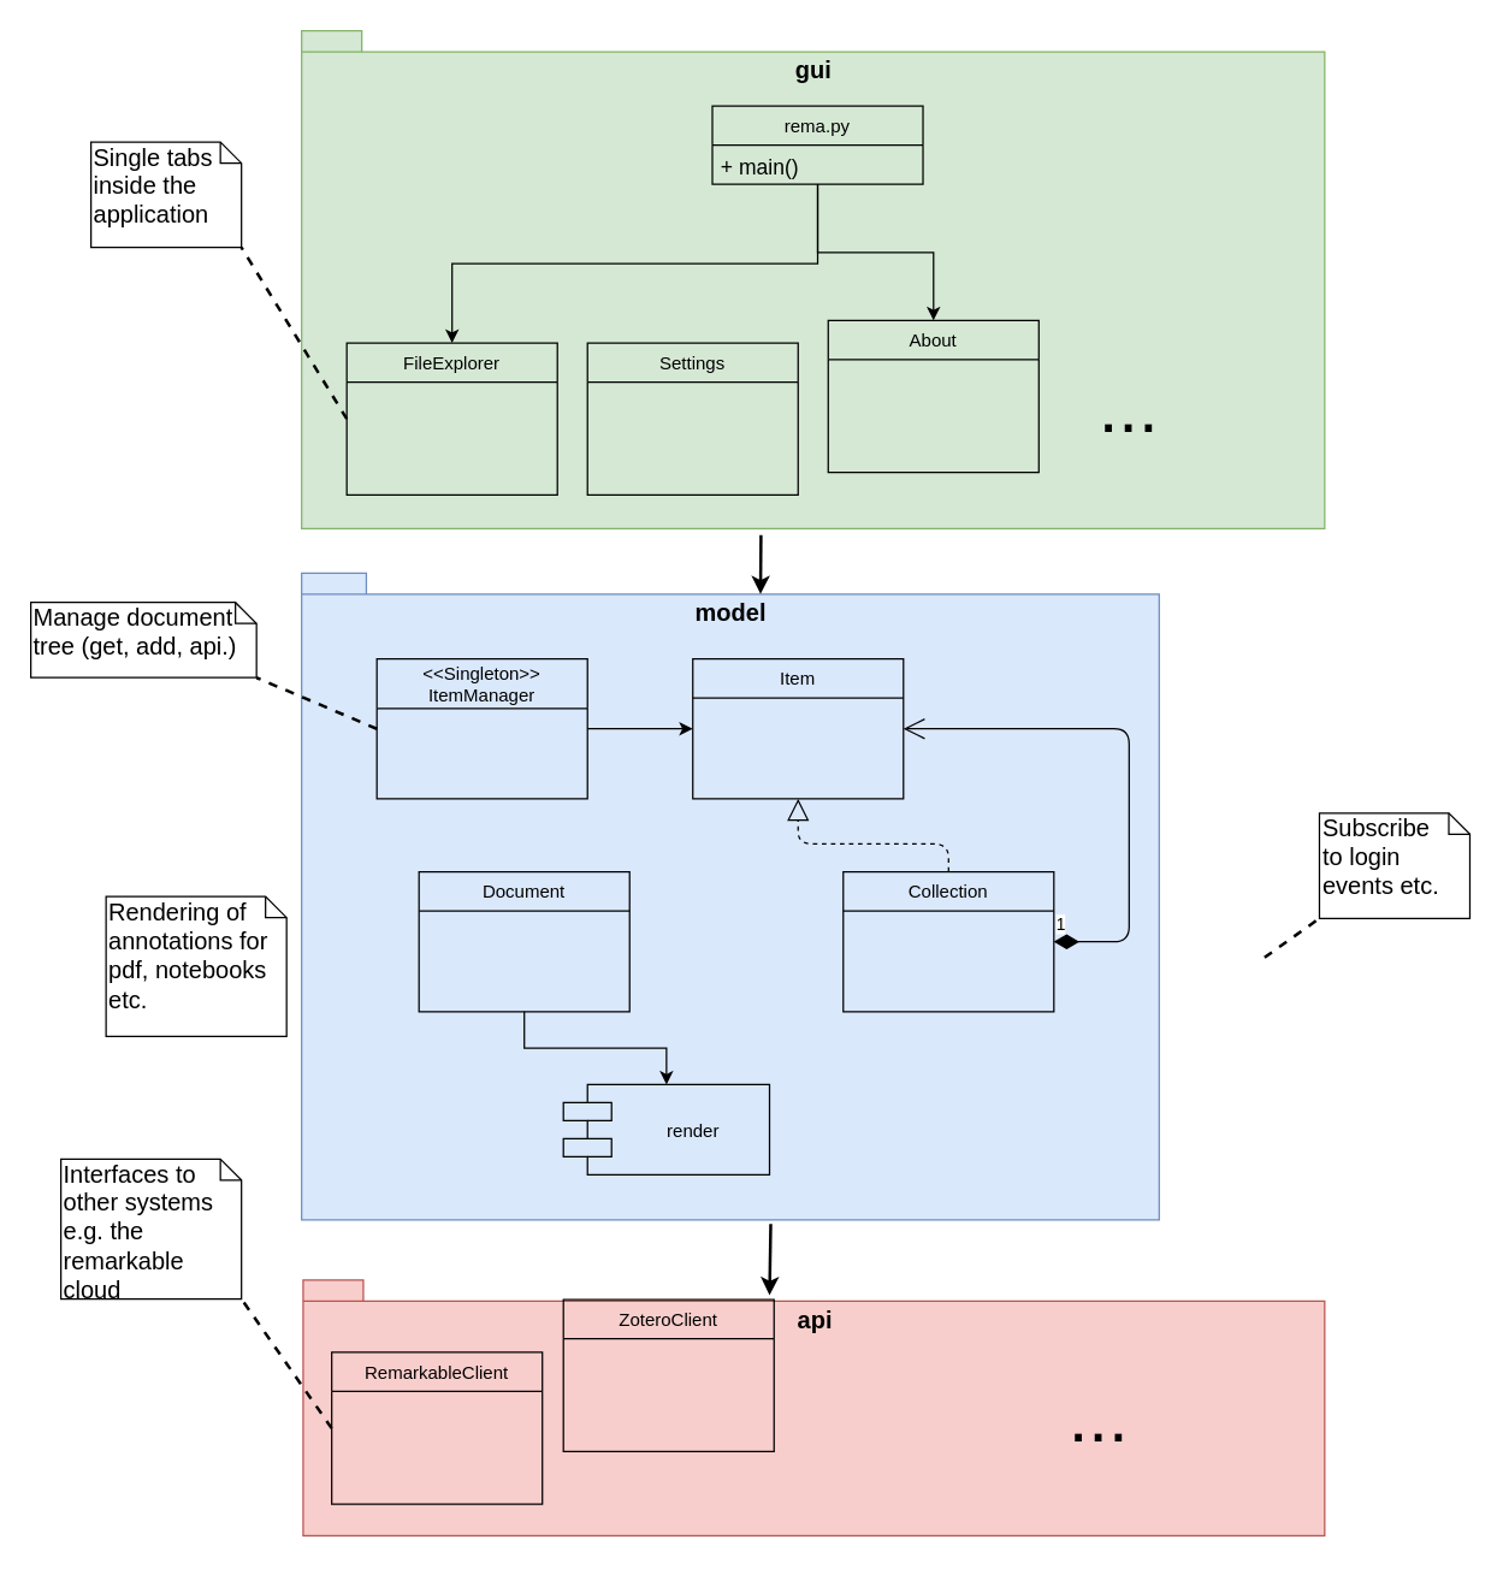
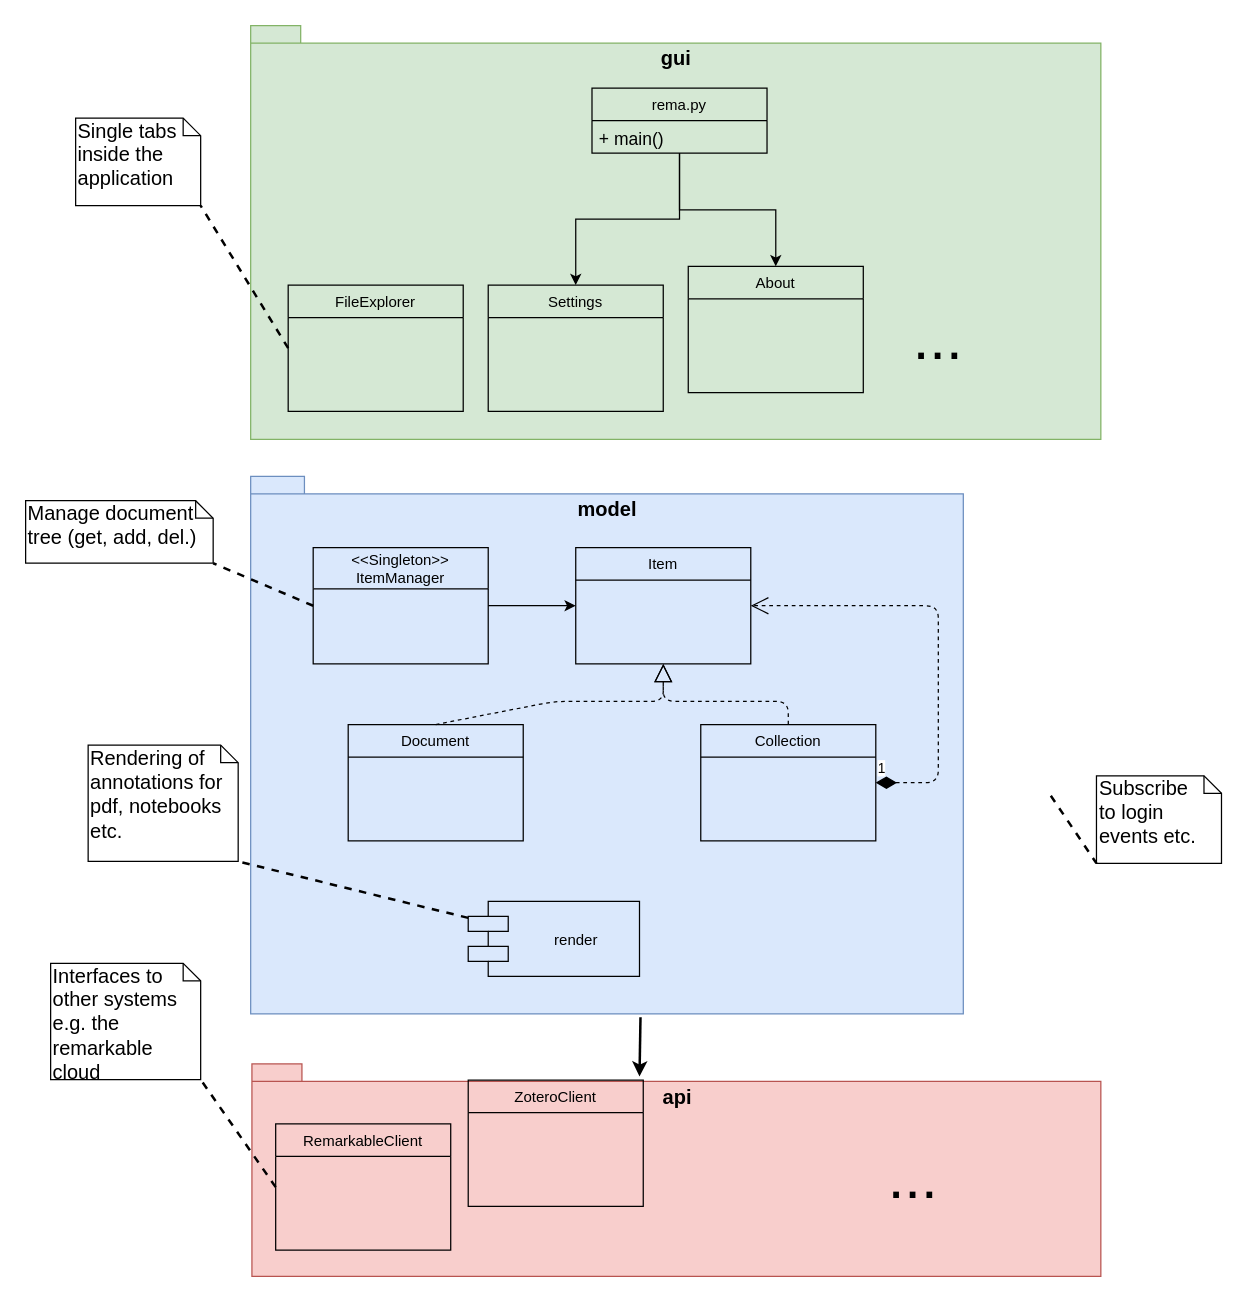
  <mxCell id="0" />
  <mxCell id="1" parent="0" />
  <mxCell id="2" value="gui" style="shape=folder;fontStyle=1;spacingTop=10;tabWidth=40;tabHeight=14;tabPosition=left;html=1;verticalAlign=top;fillColor=#d5e8d4;strokeColor=#82b366;fontSize=16;" parent="1" vertex="1"><mxGeometry x="200" y="20" width="680" height="331" as="geometry" /></mxCell>
  <mxCell id="3" value="model" style="shape=folder;fontStyle=1;spacingTop=10;tabWidth=40;tabHeight=14;tabPosition=left;html=1;verticalAlign=top;fillColor=#dae8fc;strokeColor=#6c8ebf;fontSize=16;" parent="1" vertex="1"><mxGeometry x="200" y="380.5" width="570" height="430" as="geometry" /></mxCell>
  <mxCell id="4" value="api" style="shape=folder;fontStyle=1;spacingTop=10;tabWidth=40;tabHeight=14;tabPosition=left;html=1;verticalAlign=top;fillColor=#f8cecc;strokeColor=#b85450;fontSize=16;" parent="1" vertex="1"><mxGeometry x="201" y="850.5" width="679" height="170" as="geometry" /></mxCell>
  <mxCell id="5" value="FileExplorer" style="swimlane;fontStyle=0;childLayout=stackLayout;horizontal=1;startSize=26;fillColor=none;horizontalStack=0;resizeParent=1;resizeParentMax=0;resizeLast=0;collapsible=1;marginBottom=0;" parent="1" vertex="1"><mxGeometry x="230" y="227.5" width="140" height="101" as="geometry" /></mxCell>
  <mxCell id="6" value="Settings" style="swimlane;fontStyle=0;childLayout=stackLayout;horizontal=1;startSize=26;fillColor=none;horizontalStack=0;resizeParent=1;resizeParentMax=0;resizeLast=0;collapsible=1;marginBottom=0;" parent="1" vertex="1"><mxGeometry x="390" y="227.5" width="140" height="101" as="geometry" /></mxCell>
  <mxCell id="7" value="About" style="swimlane;fontStyle=0;childLayout=stackLayout;horizontal=1;startSize=26;fillColor=none;horizontalStack=0;resizeParent=1;resizeParentMax=0;resizeLast=0;collapsible=1;marginBottom=0;" parent="1" vertex="1"><mxGeometry x="550" y="212.5" width="140" height="101" as="geometry" /></mxCell>
  <mxCell id="8" style="edgeStyle=orthogonalEdgeStyle;rounded=0;orthogonalLoop=1;jettySize=auto;html=1;entryX=0;entryY=0.5;entryDx=0;entryDy=0;" parent="1" source="9" target="10" edge="1"><mxGeometry relative="1" as="geometry" /></mxCell>
  <mxCell id="9" value="&lt;&lt;Singleton&gt;&gt;&#10;ItemManager" style="swimlane;fontStyle=0;childLayout=stackLayout;horizontal=1;startSize=33;fillColor=none;horizontalStack=0;resizeParent=1;resizeParentMax=0;resizeLast=0;collapsible=1;marginBottom=0;" parent="1" vertex="1"><mxGeometry x="250" y="437.5" width="140" height="93" as="geometry" /></mxCell>
  <mxCell id="10" value="Item" style="swimlane;fontStyle=0;childLayout=stackLayout;horizontal=1;startSize=26;fillColor=none;horizontalStack=0;resizeParent=1;resizeParentMax=0;resizeLast=0;collapsible=1;marginBottom=0;" parent="1" vertex="1"><mxGeometry x="460" y="437.5" width="140" height="93" as="geometry" /></mxCell>
- <mxCell id="11" style="edgeStyle=orthogonalEdgeStyle;rounded=0;orthogonalLoop=1;jettySize=auto;html=1;" parent="1" source="12" target="17" edge="1"><mxGeometry relative="1" as="geometry" /></mxCell>
  <mxCell id="12" value="Document" style="swimlane;fontStyle=0;childLayout=stackLayout;horizontal=1;startSize=26;fillColor=none;horizontalStack=0;resizeParent=1;resizeParentMax=0;resizeLast=0;collapsible=1;marginBottom=0;" parent="1" vertex="1"><mxGeometry x="278" y="579" width="140" height="93" as="geometry" /></mxCell>
  <mxCell id="13" value="Collection" style="swimlane;fontStyle=0;childLayout=stackLayout;horizontal=1;startSize=26;fillColor=none;horizontalStack=0;resizeParent=1;resizeParentMax=0;resizeLast=0;collapsible=1;marginBottom=0;" parent="1" vertex="1"><mxGeometry x="560" y="579" width="140" height="93" as="geometry" /></mxCell>
+ <mxCell id="14" value="" style="endArrow=block;dashed=1;endFill=0;endSize=12;html=1;entryX=0.5;entryY=1;entryDx=0;entryDy=0;exitX=0.5;exitY=0;exitDx=0;exitDy=0;" parent="1" source="12" target="10" edge="1"><mxGeometry width="160" relative="1" as="geometry"><mxPoint x="200" y="1040.5" as="sourcePoint" /><mxPoint x="360" y="1040.5" as="targetPoint" /><Array as="points"><mxPoint x="443" y="560.5" /><mxPoint x="530" y="560.5" /></Array></mxGeometry></mxCell>
  <mxCell id="15" value="" style="endArrow=block;dashed=1;endFill=0;endSize=12;html=1;exitX=0.5;exitY=0;exitDx=0;exitDy=0;" parent="1" source="13" edge="1"><mxGeometry width="160" relative="1" as="geometry"><mxPoint x="453" y="589" as="sourcePoint" /><mxPoint x="530" y="530.5" as="targetPoint" /><Array as="points"><mxPoint x="630" y="560.5" /><mxPoint x="530" y="560.5" /></Array></mxGeometry></mxCell>
- <mxCell id="16" value="1" style="endArrow=open;html=1;endSize=12;startArrow=diamondThin;startSize=14;startFill=1;edgeStyle=orthogonalEdgeStyle;align=left;verticalAlign=bottom;exitX=1;exitY=0.5;exitDx=0;exitDy=0;entryX=1;entryY=0.5;entryDx=0;entryDy=0;" parent="1" source="13" target="10" edge="1"><mxGeometry x="-1" y="3" relative="1" as="geometry"><mxPoint x="200" y="1040.5" as="sourcePoint" /><mxPoint x="360" y="1040.5" as="targetPoint" /><Array as="points"><mxPoint x="750" y="625.5" /><mxPoint x="750" y="484.5" /></Array></mxGeometry></mxCell>
+ <mxCell id="16" value="1" style="endArrow=open;html=1;endSize=12;startArrow=diamondThin;startSize=14;startFill=1;edgeStyle=orthogonalEdgeStyle;align=left;verticalAlign=bottom;exitX=1;exitY=0.5;exitDx=0;exitDy=0;entryX=1;entryY=0.5;entryDx=0;entryDy=0;dashed=1;" parent="1" source="13" target="10" edge="1"><mxGeometry x="-1" y="3" relative="1" as="geometry"><mxPoint x="200" y="1040.5" as="sourcePoint" /><mxPoint x="360" y="1040.5" as="targetPoint" /><Array as="points"><mxPoint x="750" y="625.5" /><mxPoint x="750" y="484.5" /></Array></mxGeometry></mxCell>
  <mxCell id="17" value="render" style="shape=component;align=center;spacingLeft=36;fillColor=none;" parent="1" vertex="1"><mxGeometry x="374" y="720.5" width="137" height="60" as="geometry" /></mxCell>
  <mxCell id="18" value="RemarkableClient" style="swimlane;fontStyle=0;childLayout=stackLayout;horizontal=1;startSize=26;fillColor=none;horizontalStack=0;resizeParent=1;resizeParentMax=0;resizeLast=0;collapsible=1;marginBottom=0;" parent="1" vertex="1"><mxGeometry x="220" y="898.5" width="140" height="101" as="geometry" /></mxCell>
  <mxCell id="19" value="ZoteroClient" style="swimlane;fontStyle=0;childLayout=stackLayout;horizontal=1;startSize=26;fillColor=none;horizontalStack=0;resizeParent=1;resizeParentMax=0;resizeLast=0;collapsible=1;marginBottom=0;" parent="1" vertex="1"><mxGeometry x="374" y="863.5" width="140" height="101" as="geometry" /></mxCell>
  <mxCell id="20" value="&lt;font style=&quot;font-size: 48px&quot;&gt;...&lt;/font&gt;" style="text;html=1;strokeColor=none;fillColor=none;align=center;verticalAlign=middle;whiteSpace=wrap;rounded=0;" parent="1" vertex="1"><mxGeometry x="710" y="931" width="40" height="20" as="geometry" /></mxCell>
  <mxCell id="21" value="&lt;font style=&quot;font-size: 48px&quot;&gt;...&lt;/font&gt;" style="text;html=1;strokeColor=none;fillColor=none;align=center;verticalAlign=middle;whiteSpace=wrap;rounded=0;" parent="1" vertex="1"><mxGeometry x="730" y="260" width="40" height="20" as="geometry" /></mxCell>
- <mxCell id="22" value="" style="endArrow=classic;html=1;entryX=0;entryY=0;entryDx=305;entryDy=14;entryPerimeter=0;exitX=0.449;exitY=1.013;exitDx=0;exitDy=0;exitPerimeter=0;strokeWidth=2;" parent="1" source="2" target="3" edge="1"><mxGeometry width="50" height="50" relative="1" as="geometry"><mxPoint x="200" y="1090.5" as="sourcePoint" /><mxPoint x="250" y="1040.5" as="targetPoint" /></mxGeometry></mxCell>
  <mxCell id="23" value="" style="endArrow=classic;html=1;strokeWidth=2;exitX=0.547;exitY=1.006;exitDx=0;exitDy=0;exitPerimeter=0;" parent="1" source="3" edge="1"><mxGeometry width="50" height="50" relative="1" as="geometry"><mxPoint x="511" y="820.5" as="sourcePoint" /><mxPoint x="511" y="860.5" as="targetPoint" /></mxGeometry></mxCell>
- <mxCell id="24" value="Subscribe &lt;br&gt;to&amp;nbsp;login events etc." style="shape=note;whiteSpace=wrap;html=1;size=14;verticalAlign=top;align=left;spacingTop=-6;fillColor=none;fontSize=16;" parent="1" vertex="1"><mxGeometry x="876.5" y="540" width="100" height="70" as="geometry" /></mxCell>
+ <mxCell id="24" value="Subscribe &lt;br&gt;to&amp;nbsp;login events etc." style="shape=note;whiteSpace=wrap;html=1;size=14;verticalAlign=top;align=left;spacingTop=-6;fillColor=none;fontSize=16;" parent="1" vertex="1"><mxGeometry x="876.5" y="620" width="100" height="70" as="geometry" /></mxCell>
  <mxCell id="25" value="" style="endArrow=none;dashed=1;html=1;strokeWidth=2;fontSize=16;entryX=0;entryY=1;entryDx=0;entryDy=0;entryPerimeter=0;" parent="1" target="24" edge="1"><mxGeometry width="50" height="50" relative="1" as="geometry"><mxPoint x="840" y="636" as="sourcePoint" /><mxPoint x="350" y="1080" as="targetPoint" /></mxGeometry></mxCell>
- <mxCell id="26" value="Manage document tree (get, add, api.)" style="shape=note;whiteSpace=wrap;html=1;size=14;verticalAlign=top;align=left;spacingTop=-6;fillColor=none;fontSize=16;" parent="1" vertex="1"><mxGeometry x="20" y="400" width="150" height="50" as="geometry" /></mxCell>
+ <mxCell id="26" value="Manage document tree (get, add, del.)" style="shape=note;whiteSpace=wrap;html=1;size=14;verticalAlign=top;align=left;spacingTop=-6;fillColor=none;fontSize=16;" parent="1" vertex="1"><mxGeometry x="20" y="400" width="150" height="50" as="geometry" /></mxCell>
  <mxCell id="27" value="" style="endArrow=none;dashed=1;html=1;strokeWidth=2;fontSize=16;entryX=1;entryY=1;entryDx=0;entryDy=0;entryPerimeter=0;exitX=0;exitY=0.5;exitDx=0;exitDy=0;" parent="1" source="9" target="26" edge="1"><mxGeometry width="50" height="50" relative="1" as="geometry"><mxPoint x="850" y="646" as="sourcePoint" /><mxPoint x="886.5" y="620" as="targetPoint" /></mxGeometry></mxCell>
  <mxCell id="28" value="Rendering of annotations for pdf, notebooks etc." style="shape=note;whiteSpace=wrap;html=1;size=14;verticalAlign=top;align=left;spacingTop=-6;fillColor=none;fontSize=16;" parent="1" vertex="1"><mxGeometry x="70" y="595.5" width="120" height="93" as="geometry" /></mxCell>
+ <mxCell id="29" value="" style="endArrow=none;dashed=1;html=1;strokeWidth=2;fontSize=16;entryX=1;entryY=1;entryDx=0;entryDy=0;entryPerimeter=0;" parent="1" source="17" target="28" edge="1"><mxGeometry width="50" height="50" relative="1" as="geometry"><mxPoint x="260" y="494" as="sourcePoint" /><mxPoint x="170" y="440" as="targetPoint" /></mxGeometry></mxCell>
  <mxCell id="30" value="Interfaces to other systems e.g. the remarkable cloud" style="shape=note;whiteSpace=wrap;html=1;size=14;verticalAlign=top;align=left;spacingTop=-6;fillColor=none;fontSize=16;" parent="1" vertex="1"><mxGeometry x="40" y="770" width="120" height="93" as="geometry" /></mxCell>
  <mxCell id="31" value="" style="endArrow=none;dashed=1;html=1;strokeWidth=2;fontSize=16;entryX=1;entryY=1;entryDx=0;entryDy=0;entryPerimeter=0;exitX=0;exitY=0.5;exitDx=0;exitDy=0;" parent="1" source="18" target="30" edge="1"><mxGeometry width="50" height="50" relative="1" as="geometry"><mxPoint x="384" y="743.68" as="sourcePoint" /><mxPoint x="200" y="698.5" as="targetPoint" /></mxGeometry></mxCell>
  <mxCell id="32" value="rema.py" style="swimlane;fontStyle=0;childLayout=stackLayout;horizontal=1;startSize=26;fillColor=none;horizontalStack=0;resizeParent=1;resizeParentMax=0;resizeLast=0;collapsible=1;marginBottom=0;" parent="1" vertex="1"><mxGeometry x="473" y="70" width="140" height="52" as="geometry" /></mxCell>
  <mxCell id="33" value="+ main()" style="text;strokeColor=none;fillColor=none;align=left;verticalAlign=top;spacingLeft=4;spacingRight=4;overflow=hidden;rotatable=0;points=[[0,0.5],[1,0.5]];portConstraint=eastwest;fontSize=14;" parent="32" vertex="1"><mxGeometry y="26" width="140" height="26" as="geometry" /></mxCell>
- <mxCell id="34" style="edgeStyle=orthogonalEdgeStyle;rounded=0;orthogonalLoop=1;jettySize=auto;html=1;exitX=0.5;exitY=1;exitDx=0;exitDy=0;" parent="1" source="32" target="5" edge="1"><mxGeometry relative="1" as="geometry"><mxPoint x="400" y="494" as="sourcePoint" /><mxPoint x="470" y="494" as="targetPoint" /></mxGeometry></mxCell>
+ <mxCell id="35" style="edgeStyle=orthogonalEdgeStyle;rounded=0;orthogonalLoop=1;jettySize=auto;html=1;exitX=0.5;exitY=1;exitDx=0;exitDy=0;entryX=0.5;entryY=0;entryDx=0;entryDy=0;" parent="1" source="32" target="6" edge="1"><mxGeometry relative="1" as="geometry"><mxPoint x="560" y="181" as="sourcePoint" /><mxPoint x="310" y="237.5" as="targetPoint" /></mxGeometry></mxCell>
  <mxCell id="36" style="edgeStyle=orthogonalEdgeStyle;rounded=0;orthogonalLoop=1;jettySize=auto;html=1;exitX=0.5;exitY=1;exitDx=0;exitDy=0;entryX=0.5;entryY=0;entryDx=0;entryDy=0;" parent="1" source="32" target="7" edge="1"><mxGeometry relative="1" as="geometry"><mxPoint x="570" y="191" as="sourcePoint" /><mxPoint x="320" y="247.5" as="targetPoint" /></mxGeometry></mxCell>
  <mxCell id="37" value="Single tabs inside the application" style="shape=note;whiteSpace=wrap;html=1;size=14;verticalAlign=top;align=left;spacingTop=-6;fillColor=none;fontSize=16;" parent="1" vertex="1"><mxGeometry x="60" y="94" width="100" height="70" as="geometry" /></mxCell>
  <mxCell id="38" value="" style="endArrow=none;dashed=1;html=1;strokeWidth=2;fontSize=16;entryX=1;entryY=1;entryDx=0;entryDy=0;entryPerimeter=0;" parent="1" target="37" edge="1"><mxGeometry width="50" height="50" relative="1" as="geometry"><mxPoint x="230" y="278" as="sourcePoint" /><mxPoint x="170" y="440" as="targetPoint" /></mxGeometry></mxCell>
